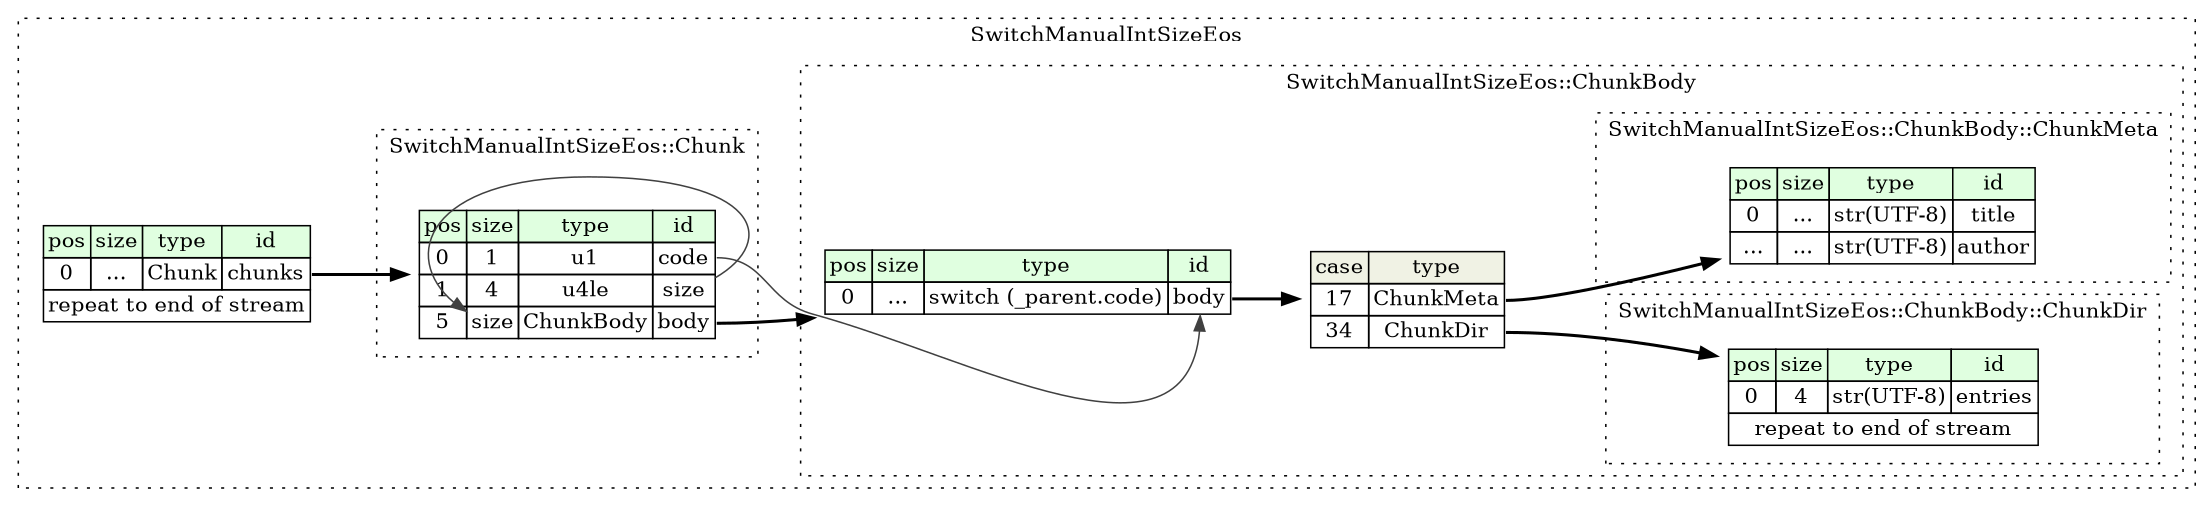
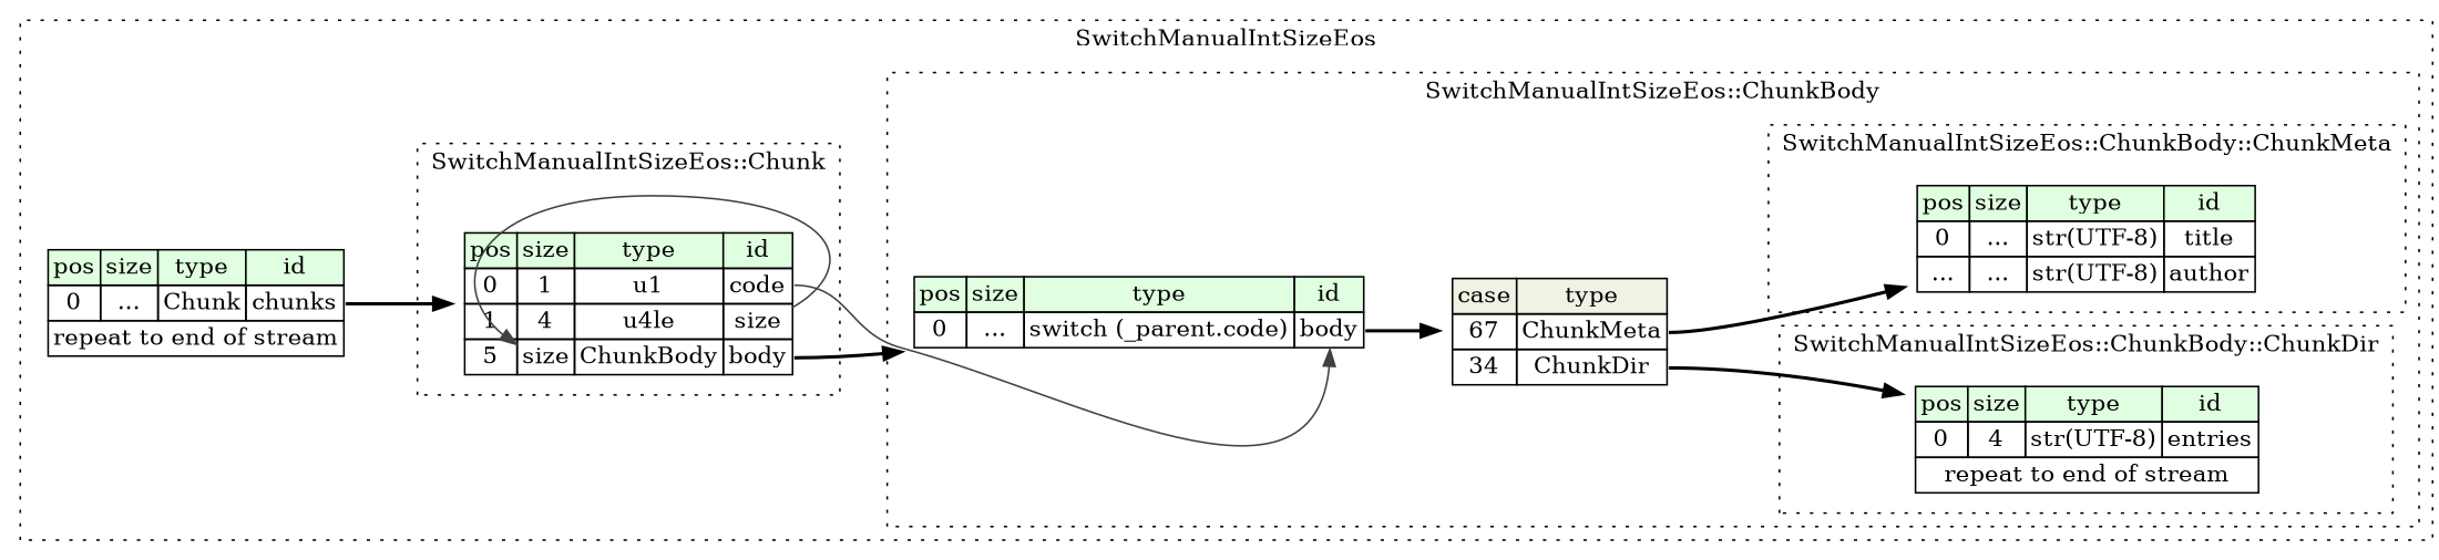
  digraph {
    rankdir=LR
    node [shape=plaintext]
    edge [tailport=body_type style=bold]
    n1 [label=<<TABLE BORDER="0" CELLBORDER="1" CELLSPACING="0"> 				<TR><TD BGCOLOR="#E0FFE0">pos</TD><TD BGCOLOR="#E0FFE0">size</TD><TD BGCOLOR="#E0FFE0">type</TD><TD BGCOLOR="#E0FFE0">id</TD></TR> 				<TR><TD PORT="code_pos">0</TD><TD PORT="code_size">1</TD><TD>u1</TD><TD PORT="code_type">code</TD></TR> 				<TR><TD PORT="size_pos">1</TD><TD PORT="size_size">4</TD><TD>u4le</TD><TD PORT="size_type">size</TD></TR> 				<TR><TD PORT="body_pos">5</TD><TD PORT="body_size">size</TD><TD>ChunkBody</TD><TD PORT="body_type">body</TD></TR> 			</TABLE>>]
    n2 [label=<<TABLE BORDER="0" CELLBORDER="1" CELLSPACING="0"> 					<TR><TD BGCOLOR="#E0FFE0">pos</TD><TD BGCOLOR="#E0FFE0">size</TD><TD BGCOLOR="#E0FFE0">type</TD><TD BGCOLOR="#E0FFE0">id</TD></TR> 					<TR><TD PORT="title_pos">0</TD><TD PORT="title_size">...</TD><TD>str(UTF-8)</TD><TD PORT="title_type">title</TD></TR> 					<TR><TD PORT="author_pos">...</TD><TD PORT="author_size">...</TD><TD>str(UTF-8)</TD><TD PORT="author_type">author</TD></TR> 				</TABLE>>]
    n3 [label=<<TABLE BORDER="0" CELLBORDER="1" CELLSPACING="0"> 					<TR><TD BGCOLOR="#E0FFE0">pos</TD><TD BGCOLOR="#E0FFE0">size</TD><TD BGCOLOR="#E0FFE0">type</TD><TD BGCOLOR="#E0FFE0">id</TD></TR> 					<TR><TD PORT="entries_pos">0</TD><TD PORT="entries_size">4</TD><TD>str(UTF-8)</TD><TD PORT="entries_type">entries</TD></TR> 					<TR><TD COLSPAN="4" PORT="entries__repeat">repeat to end of stream</TD></TR> 				</TABLE>>]
    n4 [label=<<TABLE BORDER="0" CELLBORDER="1" CELLSPACING="0"> 				<TR><TD BGCOLOR="#E0FFE0">pos</TD><TD BGCOLOR="#E0FFE0">size</TD><TD BGCOLOR="#E0FFE0">type</TD><TD BGCOLOR="#E0FFE0">id</TD></TR> 				<TR><TD PORT="body_pos">0</TD><TD PORT="body_size">...</TD><TD>switch (_parent.code)</TD><TD PORT="body_type">body</TD></TR> 			</TABLE>>]
-   n5 [label=<<TABLE BORDER="0" CELLBORDER="1" CELLSPACING="0"> 	<TR><TD BGCOLOR="#F0F2E4">case</TD><TD BGCOLOR="#F0F2E4">type</TD></TR> 	<TR><TD>17</TD><TD PORT="case0">ChunkMeta</TD></TR> 	<TR><TD>34</TD><TD PORT="case1">ChunkDir</TD></TR> </TABLE>>]
+   n5 [label=<<TABLE BORDER="0" CELLBORDER="1" CELLSPACING="0"> 	<TR><TD BGCOLOR="#F0F2E4">case</TD><TD BGCOLOR="#F0F2E4">type</TD></TR> 	<TR><TD>67</TD><TD PORT="case0">ChunkMeta</TD></TR> 	<TR><TD>34</TD><TD PORT="case1">ChunkDir</TD></TR> </TABLE>>]
    n6 [label=<<TABLE BORDER="0" CELLBORDER="1" CELLSPACING="0"> 			<TR><TD BGCOLOR="#E0FFE0">pos</TD><TD BGCOLOR="#E0FFE0">size</TD><TD BGCOLOR="#E0FFE0">type</TD><TD BGCOLOR="#E0FFE0">id</TD></TR> 			<TR><TD PORT="chunks_pos">0</TD><TD PORT="chunks_size">...</TD><TD>Chunk</TD><TD PORT="chunks_type">chunks</TD></TR> 			<TR><TD COLSPAN="4" PORT="chunks__repeat">repeat to end of stream</TD></TR> 		</TABLE>>]
    subgraph cluster_1 {
      label=SwitchManualIntSizeEos
      style=dotted
      n6
      subgraph cluster_2 {
        label="SwitchManualIntSizeEos::Chunk"
        style=dotted
        n1
      }
      subgraph cluster_3 {
        label="SwitchManualIntSizeEos::ChunkBody"
        style=dotted
        n4
        n5
        subgraph cluster_4 {
          label="SwitchManualIntSizeEos::ChunkBody::ChunkMeta"
          style=dotted
          n2
        }
        subgraph cluster_5 {
          label="SwitchManualIntSizeEos::ChunkBody::ChunkDir"
          style=dotted
          n3
        }
      }
    }
    n1 -> n1 [color="#404040" headport=body_size tailport=size_type style=""]
    n1 -> n4
    n1 -> n4 [color="#404040" headport=body_type tailport=code_type style=""]
    n4 -> n5
    n5 -> n2 [tailport=case0]
    n5 -> n3 [tailport=case1]
    n6 -> n1 [tailport=chunks_type]
  }
